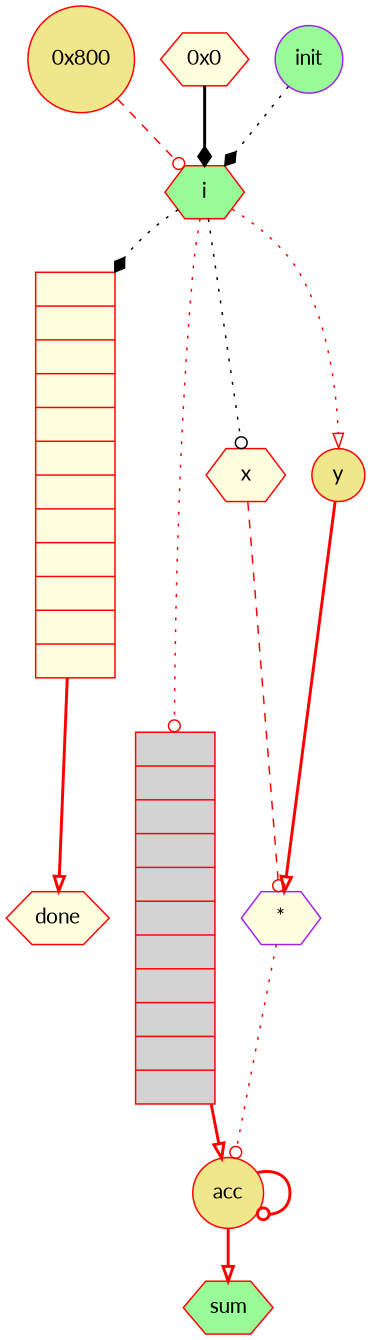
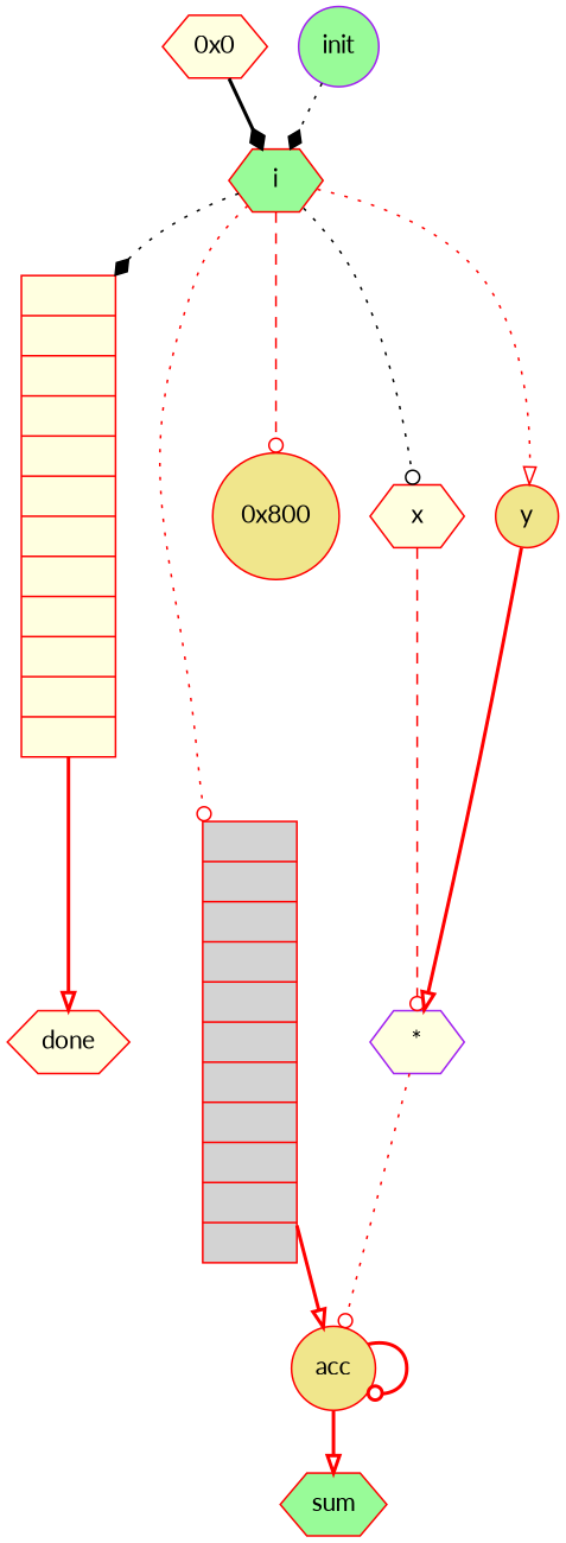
  digraph {
    fontname=Lato
    node [color=red fillcolor=lightyellow fontname=Lato shape=hexagon style=filled]
    edge [arrowhead=odot color=red fontname=Lato style=bold]
    n1 [label=done]
    n2 [label="{|||||||||||}" shape=record]
    n3 [fillcolor=lightgrey label="{||||||||||}" shape=record]
    n4 [fillcolor=khaki label=acc shape=circle]
    n5 [fillcolor=palegreen label=sum]
    n6 [fillcolor=khaki label="0x800" shape=circle]
    n7 [fillcolor=palegreen label=i]
    n8 [label=x]
    n9 [fillcolor=khaki label=y shape=circle]
    n10 [color=purple label="*"]
    n11 [label="0x0"]
    n12 [color=purple fillcolor=palegreen label=init shape=circle]
    n2 -> n1 [arrowhead=onormal]
    n3 -> n4 [arrowhead=onormal]
    n4 -> n4
    n4 -> n5 [arrowhead=onormal]
-   n6 -> n7 [style=dashed]
+   n7 -> n6 [style=dashed]
    n7 -> n2 [arrowhead=diamond color=black headport=input style=dotted]
    n7 -> n3 [headport=input style=dotted]
    n7 -> n8 [color=black style=dotted]
    n7 -> n9 [arrowhead=onormal style=dotted]
    n8 -> n10 [style=dashed]
    n9 -> n10 [arrowhead=onormal]
    n10 -> n4 [style=dotted]
    n11 -> n7 [arrowhead=diamond color=black]
    n12 -> n7 [arrowhead=diamond color=black style=dotted]
  }
